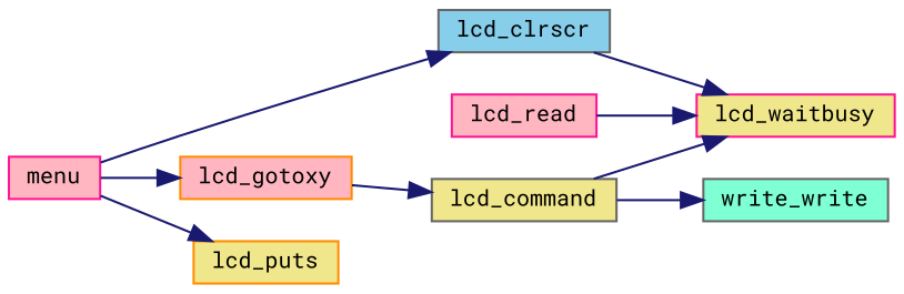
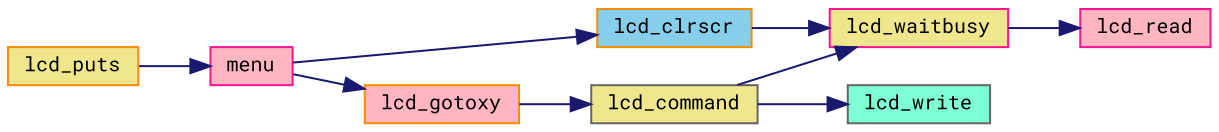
  digraph {
    fontname="Roboto Mono"
    rankdir=LR
    node [color=deeppink fillcolor=lightpink fontname="Roboto Mono" fontsize=10 shape=record style=filled]
    edge [color=midnightblue fontname="Roboto Mono" fontsize=10 labelfontname=Helvetica labelfontsize=10 style=solid]
    n1 [fontcolor=black height=0.2 label=menu width=0.4]
-   n2 [color=gray40 fillcolor=skyblue height=0.2 label=lcd_clrscr width=0.4]
+   n2 [color=darkorange fillcolor=skyblue height=0.2 label=lcd_clrscr width=0.4]
    n3 [color=darkorange height=0.2 label=lcd_gotoxy width=0.4]
    n4 [color=darkorange fillcolor=khaki height=0.2 label=lcd_puts width=0.4]
    n5 [fillcolor=khaki height=0.2 label=lcd_waitbusy width=0.4]
    n6 [color=gray40 fillcolor=khaki height=0.2 label=lcd_command width=0.4]
    n7 [height=0.2 label=lcd_read width=0.4]
-   n8 [color=gray40 fillcolor=aquamarine height=0.2 label=write_write width=0.4]
+   n8 [color=gray40 fillcolor=aquamarine height=0.2 label=lcd_write width=0.4]
    n1 -> n2
    n1 -> n3
-   n1 -> n4
+   n4 -> n1
    n2 -> n5
    n3 -> n6
-   n7 -> n5
+   n5 -> n7
    n6 -> n5
    n6 -> n8
  }
